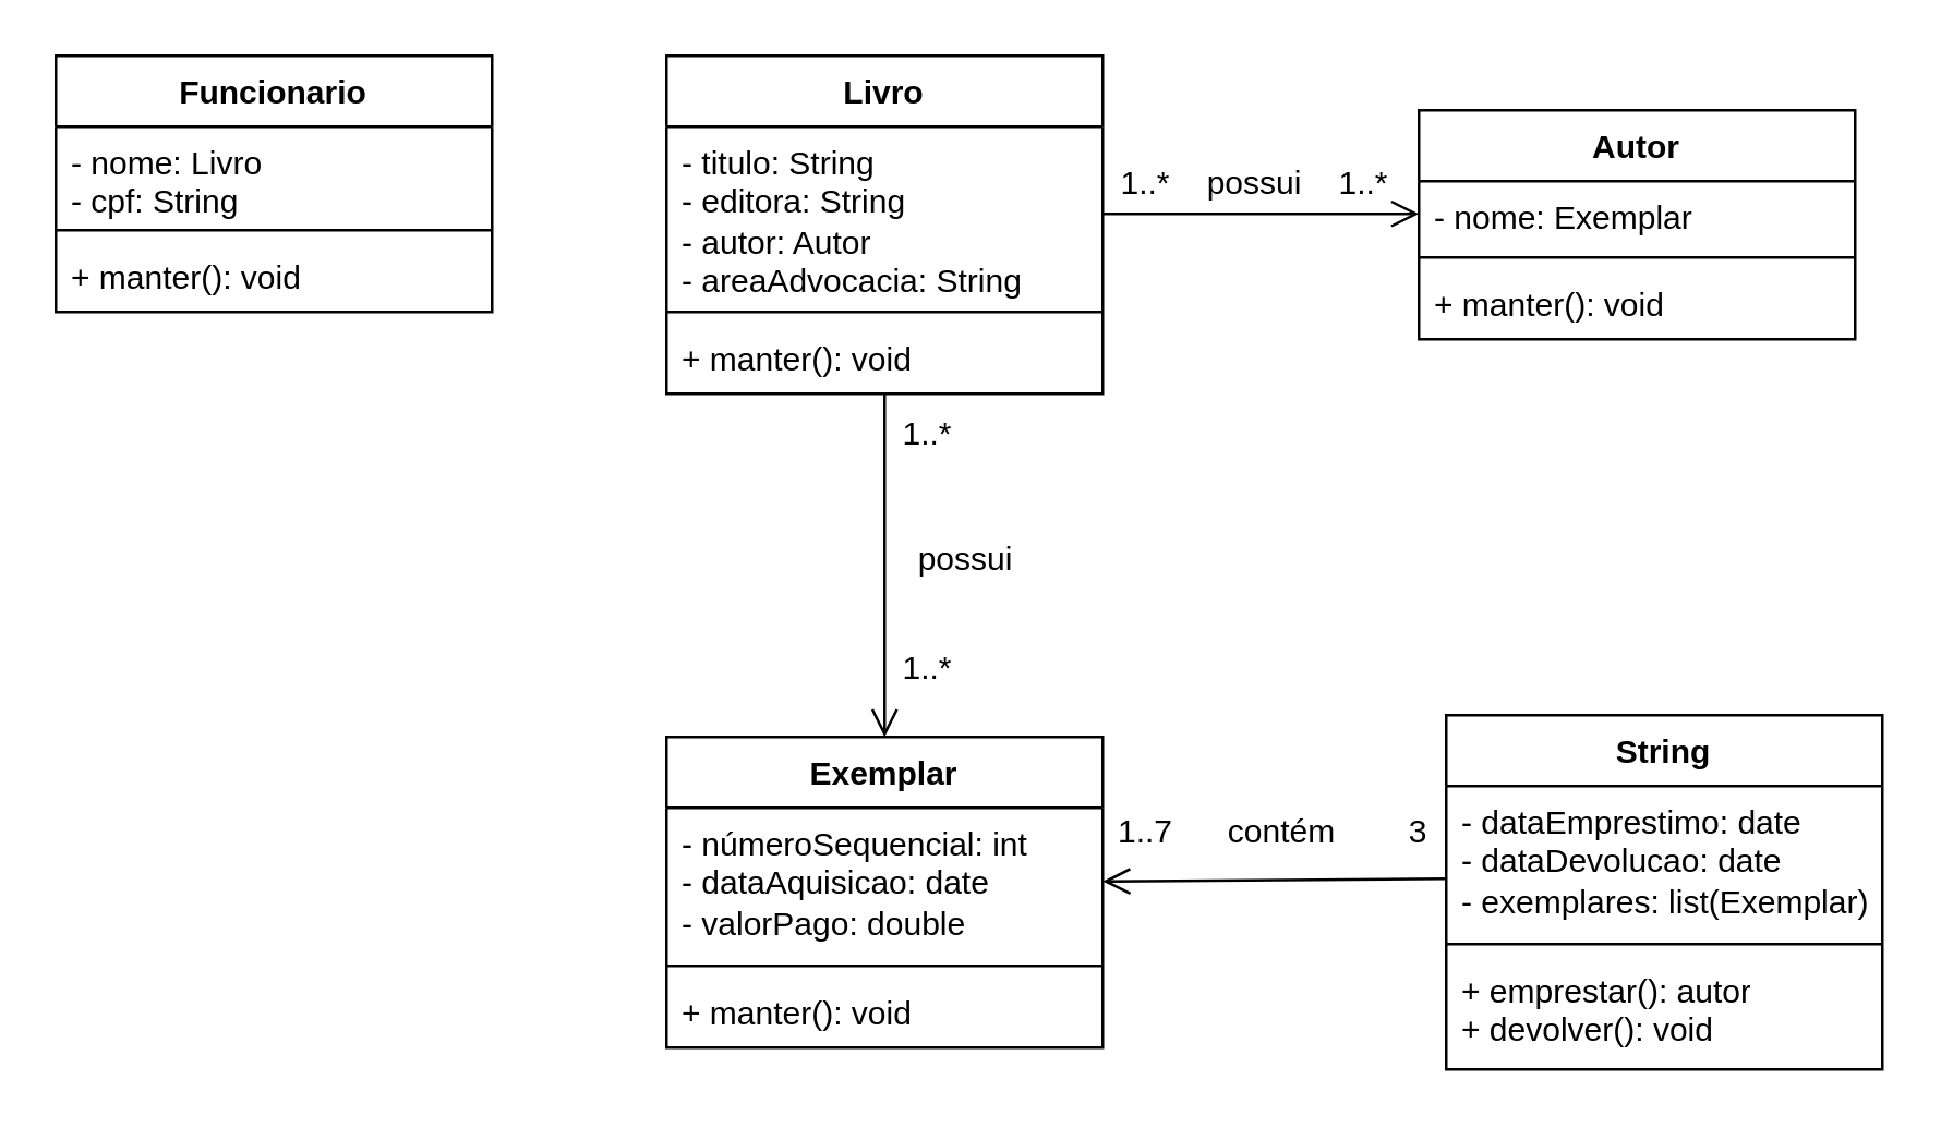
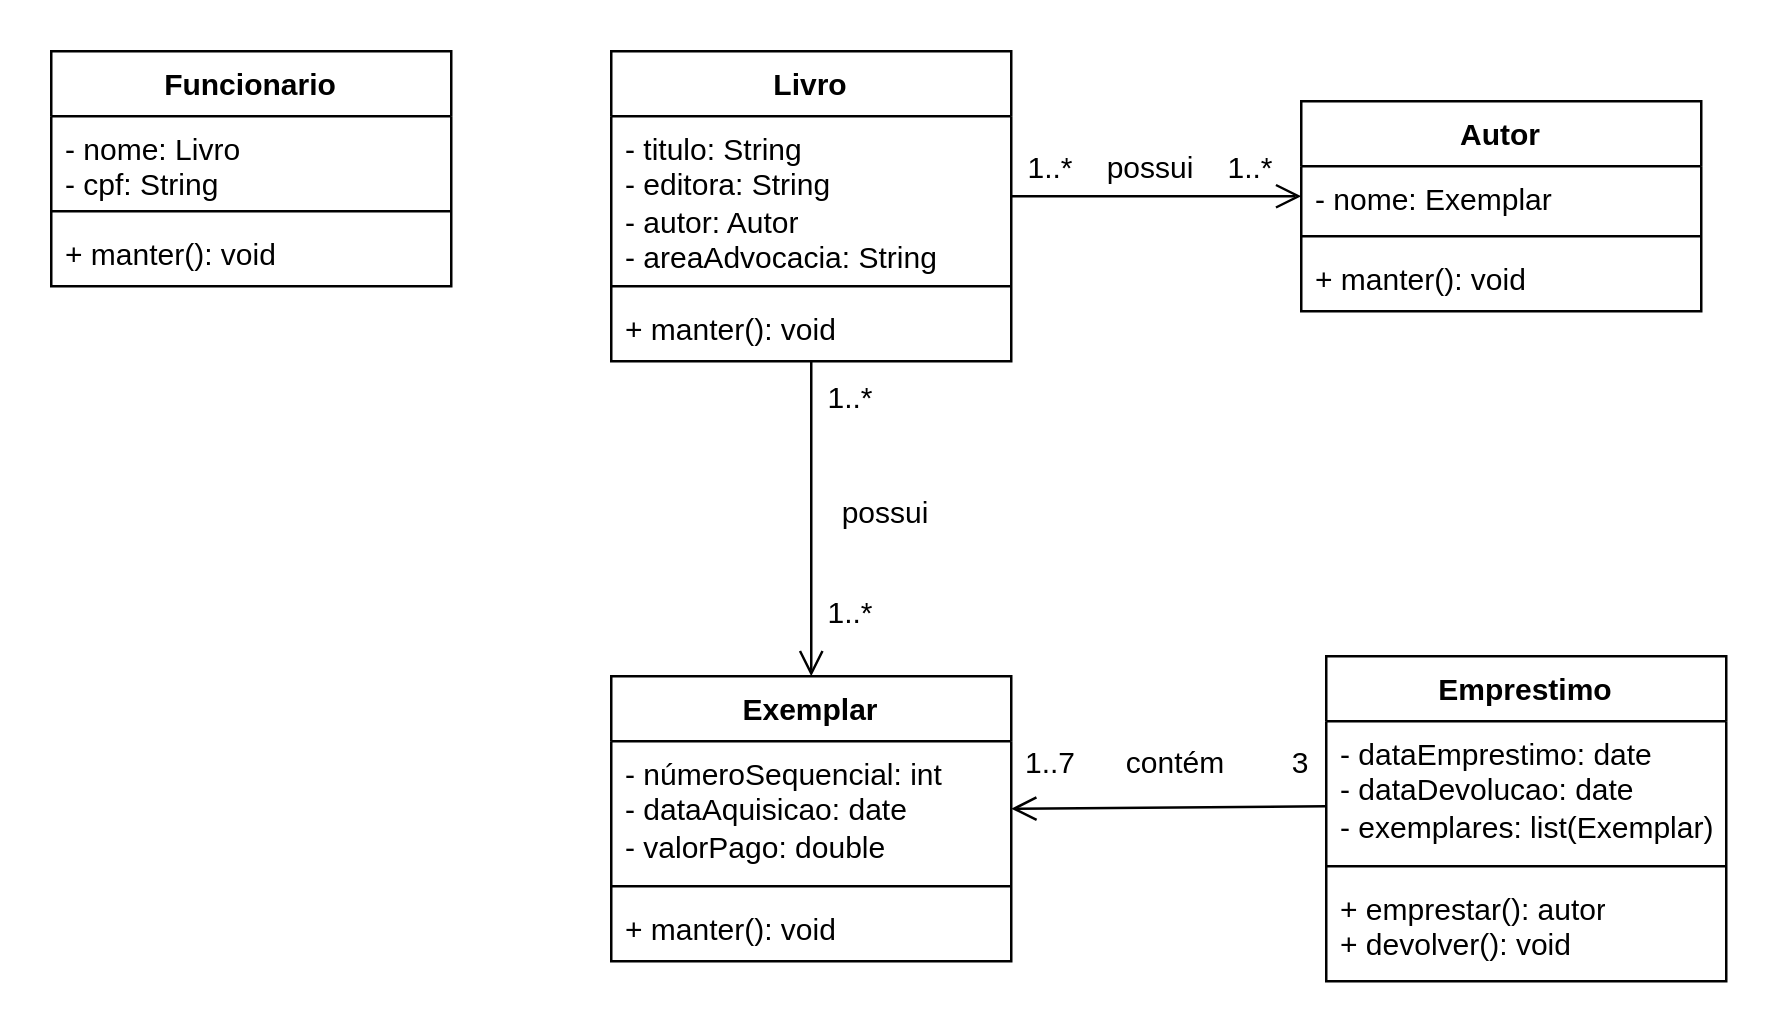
  <mxCell id="0" />
  <mxCell id="1" parent="0" />
  <mxCell id="2" value="Funcionario" style="swimlane;fontStyle=1;align=center;verticalAlign=top;childLayout=stackLayout;horizontal=1;startSize=26;horizontalStack=0;resizeParent=1;resizeParentMax=0;resizeLast=0;collapsible=1;marginBottom=0;whiteSpace=wrap;html=1;" vertex="1" parent="1"><mxGeometry x="20" y="20" width="160" height="94" as="geometry" /></mxCell>
  <mxCell id="3" value="- nome: Livro&lt;br&gt;- cpf: String&lt;br&gt;" style="text;strokeColor=none;fillColor=none;align=left;verticalAlign=top;spacingLeft=4;spacingRight=4;overflow=hidden;rotatable=0;points=[[0,0.5],[1,0.5]];portConstraint=eastwest;whiteSpace=wrap;html=1;" vertex="1" parent="2"><mxGeometry y="26" width="160" height="34" as="geometry" /></mxCell>
  <mxCell id="4" value="" style="line;strokeWidth=1;fillColor=none;align=left;verticalAlign=middle;spacingTop=-1;spacingLeft=3;spacingRight=3;rotatable=0;labelPosition=right;points=[];portConstraint=eastwest;strokeColor=inherit;" vertex="1" parent="2"><mxGeometry y="60" width="160" height="8" as="geometry" /></mxCell>
  <mxCell id="5" value="+ manter(): void" style="text;strokeColor=none;fillColor=none;align=left;verticalAlign=top;spacingLeft=4;spacingRight=4;overflow=hidden;rotatable=0;points=[[0,0.5],[1,0.5]];portConstraint=eastwest;whiteSpace=wrap;html=1;" vertex="1" parent="2"><mxGeometry y="68" width="160" height="26" as="geometry" /></mxCell>
  <mxCell id="6" value="Livro" style="swimlane;fontStyle=1;align=center;verticalAlign=top;childLayout=stackLayout;horizontal=1;startSize=26;horizontalStack=0;resizeParent=1;resizeParentMax=0;resizeLast=0;collapsible=1;marginBottom=0;whiteSpace=wrap;html=1;" vertex="1" parent="1"><mxGeometry x="244" y="20" width="160" height="124" as="geometry" /></mxCell>
  <mxCell id="7" value="- titulo: String&lt;br&gt;- editora: String&lt;br&gt;- autor: Autor&lt;br&gt;- areaAdvocacia: String" style="text;strokeColor=none;fillColor=none;align=left;verticalAlign=top;spacingLeft=4;spacingRight=4;overflow=hidden;rotatable=0;points=[[0,0.5],[1,0.5]];portConstraint=eastwest;whiteSpace=wrap;html=1;" vertex="1" parent="6"><mxGeometry y="26" width="160" height="64" as="geometry" /></mxCell>
  <mxCell id="8" value="" style="line;strokeWidth=1;fillColor=none;align=left;verticalAlign=middle;spacingTop=-1;spacingLeft=3;spacingRight=3;rotatable=0;labelPosition=right;points=[];portConstraint=eastwest;strokeColor=inherit;" vertex="1" parent="6"><mxGeometry y="90" width="160" height="8" as="geometry" /></mxCell>
  <mxCell id="9" value="+ manter(): void" style="text;strokeColor=none;fillColor=none;align=left;verticalAlign=top;spacingLeft=4;spacingRight=4;overflow=hidden;rotatable=0;points=[[0,0.5],[1,0.5]];portConstraint=eastwest;whiteSpace=wrap;html=1;" vertex="1" parent="6"><mxGeometry y="98" width="160" height="26" as="geometry" /></mxCell>
  <mxCell id="10" value="Autor" style="swimlane;fontStyle=1;align=center;verticalAlign=top;childLayout=stackLayout;horizontal=1;startSize=26;horizontalStack=0;resizeParent=1;resizeParentMax=0;resizeLast=0;collapsible=1;marginBottom=0;whiteSpace=wrap;html=1;" vertex="1" parent="1"><mxGeometry x="520" y="40" width="160" height="84" as="geometry" /></mxCell>
  <mxCell id="11" value="- nome: Exemplar" style="text;strokeColor=none;fillColor=none;align=left;verticalAlign=top;spacingLeft=4;spacingRight=4;overflow=hidden;rotatable=0;points=[[0,0.5],[1,0.5]];portConstraint=eastwest;whiteSpace=wrap;html=1;" vertex="1" parent="10"><mxGeometry y="26" width="160" height="24" as="geometry" /></mxCell>
  <mxCell id="12" value="" style="line;strokeWidth=1;fillColor=none;align=left;verticalAlign=middle;spacingTop=-1;spacingLeft=3;spacingRight=3;rotatable=0;labelPosition=right;points=[];portConstraint=eastwest;strokeColor=inherit;" vertex="1" parent="10"><mxGeometry y="50" width="160" height="8" as="geometry" /></mxCell>
  <mxCell id="13" value="+ manter(): void" style="text;strokeColor=none;fillColor=none;align=left;verticalAlign=top;spacingLeft=4;spacingRight=4;overflow=hidden;rotatable=0;points=[[0,0.5],[1,0.5]];portConstraint=eastwest;whiteSpace=wrap;html=1;" vertex="1" parent="10"><mxGeometry y="58" width="160" height="26" as="geometry" /></mxCell>
  <mxCell id="14" value="" style="endArrow=open;startArrow=none;endFill=0;startFill=0;endSize=8;html=1;verticalAlign=bottom;labelBackgroundColor=none;strokeWidth=1;rounded=0;exitX=1;exitY=0.5;exitDx=0;exitDy=0;entryX=0;entryY=0.5;entryDx=0;entryDy=0;" edge="1" parent="1" source="7" target="11"><mxGeometry width="160" relative="1" as="geometry"><mxPoint x="240" y="280" as="sourcePoint" /><mxPoint x="400" y="280" as="targetPoint" /></mxGeometry></mxCell>
  <mxCell id="15" value="possui" style="text;html=1;strokeColor=none;fillColor=none;align=center;verticalAlign=middle;whiteSpace=wrap;rounded=0;" vertex="1" parent="1"><mxGeometry x="430" y="52" width="60" height="30" as="geometry" /></mxCell>
  <mxCell id="16" value="1..*" style="text;html=1;strokeColor=none;fillColor=none;align=center;verticalAlign=middle;whiteSpace=wrap;rounded=0;" vertex="1" parent="1"><mxGeometry x="390" y="52" width="60" height="30" as="geometry" /></mxCell>
  <mxCell id="17" value="1..*" style="text;html=1;strokeColor=none;fillColor=none;align=center;verticalAlign=middle;whiteSpace=wrap;rounded=0;" vertex="1" parent="1"><mxGeometry x="470" y="52" width="60" height="30" as="geometry" /></mxCell>
  <mxCell id="18" value="Exemplar" style="swimlane;fontStyle=1;align=center;verticalAlign=top;childLayout=stackLayout;horizontal=1;startSize=26;horizontalStack=0;resizeParent=1;resizeParentMax=0;resizeLast=0;collapsible=1;marginBottom=0;whiteSpace=wrap;html=1;" vertex="1" parent="1"><mxGeometry x="244" y="270" width="160" height="114" as="geometry" /></mxCell>
  <mxCell id="19" value="- númeroSequencial: int&lt;br&gt;- dataAquisicao: date&lt;br&gt;- valorPago: double" style="text;strokeColor=none;fillColor=none;align=left;verticalAlign=top;spacingLeft=4;spacingRight=4;overflow=hidden;rotatable=0;points=[[0,0.5],[1,0.5]];portConstraint=eastwest;whiteSpace=wrap;html=1;" vertex="1" parent="18"><mxGeometry y="26" width="160" height="54" as="geometry" /></mxCell>
  <mxCell id="20" value="" style="line;strokeWidth=1;fillColor=none;align=left;verticalAlign=middle;spacingTop=-1;spacingLeft=3;spacingRight=3;rotatable=0;labelPosition=right;points=[];portConstraint=eastwest;strokeColor=inherit;" vertex="1" parent="18"><mxGeometry y="80" width="160" height="8" as="geometry" /></mxCell>
  <mxCell id="21" value="+ manter(): void" style="text;strokeColor=none;fillColor=none;align=left;verticalAlign=top;spacingLeft=4;spacingRight=4;overflow=hidden;rotatable=0;points=[[0,0.5],[1,0.5]];portConstraint=eastwest;whiteSpace=wrap;html=1;" vertex="1" parent="18"><mxGeometry y="88" width="160" height="26" as="geometry" /></mxCell>
  <mxCell id="22" value="" style="endArrow=open;startArrow=none;endFill=0;startFill=0;endSize=8;html=1;verticalAlign=bottom;labelBackgroundColor=none;strokeWidth=1;rounded=0;entryX=0.5;entryY=0;entryDx=0;entryDy=0;" edge="1" parent="1" source="9" target="18"><mxGeometry width="160" relative="1" as="geometry"><mxPoint x="270" y="210" as="sourcePoint" /><mxPoint x="404" y="210" as="targetPoint" /></mxGeometry></mxCell>
  <mxCell id="23" value="possui" style="text;html=1;strokeColor=none;fillColor=none;align=center;verticalAlign=middle;whiteSpace=wrap;rounded=0;" vertex="1" parent="1"><mxGeometry x="324" y="190" width="60" height="30" as="geometry" /></mxCell>
  <mxCell id="24" value="1..*" style="text;html=1;strokeColor=none;fillColor=none;align=center;verticalAlign=middle;whiteSpace=wrap;rounded=0;" vertex="1" parent="1"><mxGeometry x="310" y="144" width="60" height="30" as="geometry" /></mxCell>
  <mxCell id="25" value="1..*" style="text;html=1;strokeColor=none;fillColor=none;align=center;verticalAlign=middle;whiteSpace=wrap;rounded=0;" vertex="1" parent="1"><mxGeometry x="310" y="230" width="60" height="30" as="geometry" /></mxCell>
- <mxCell id="26" value="String" style="swimlane;fontStyle=1;align=center;verticalAlign=top;childLayout=stackLayout;horizontal=1;startSize=26;horizontalStack=0;resizeParent=1;resizeParentMax=0;resizeLast=0;collapsible=1;marginBottom=0;whiteSpace=wrap;html=1;" vertex="1" parent="1"><mxGeometry x="530" y="262" width="160" height="130" as="geometry" /></mxCell>
+ <mxCell id="26" value="Emprestimo" style="swimlane;fontStyle=1;align=center;verticalAlign=top;childLayout=stackLayout;horizontal=1;startSize=26;horizontalStack=0;resizeParent=1;resizeParentMax=0;resizeLast=0;collapsible=1;marginBottom=0;whiteSpace=wrap;html=1;" vertex="1" parent="1"><mxGeometry x="530" y="262" width="160" height="130" as="geometry" /></mxCell>
  <mxCell id="27" value="- dataEmprestimo: date&lt;br&gt;- dataDevolucao: date&lt;br&gt;- exemplares: list(Exemplar)" style="text;strokeColor=none;fillColor=none;align=left;verticalAlign=top;spacingLeft=4;spacingRight=4;overflow=hidden;rotatable=0;points=[[0,0.5],[1,0.5]];portConstraint=eastwest;whiteSpace=wrap;html=1;" vertex="1" parent="26"><mxGeometry y="26" width="160" height="54" as="geometry" /></mxCell>
  <mxCell id="28" value="" style="line;strokeWidth=1;fillColor=none;align=left;verticalAlign=middle;spacingTop=-1;spacingLeft=3;spacingRight=3;rotatable=0;labelPosition=right;points=[];portConstraint=eastwest;strokeColor=inherit;" vertex="1" parent="26"><mxGeometry y="80" width="160" height="8" as="geometry" /></mxCell>
  <mxCell id="29" value="+ emprestar(): autor&lt;br&gt;+ devolver(): void" style="text;strokeColor=none;fillColor=none;align=left;verticalAlign=top;spacingLeft=4;spacingRight=4;overflow=hidden;rotatable=0;points=[[0,0.5],[1,0.5]];portConstraint=eastwest;whiteSpace=wrap;html=1;" vertex="1" parent="26"><mxGeometry y="88" width="160" height="42" as="geometry" /></mxCell>
  <mxCell id="30" value="" style="endArrow=open;startArrow=none;endFill=0;startFill=0;endSize=8;html=1;verticalAlign=bottom;labelBackgroundColor=none;strokeWidth=1;rounded=0;exitX=0;exitY=0.63;exitDx=0;exitDy=0;entryX=1;entryY=0.5;entryDx=0;entryDy=0;exitPerimeter=0;" edge="1" parent="1" source="27" target="19"><mxGeometry width="160" relative="1" as="geometry"><mxPoint x="450" y="220" as="sourcePoint" /><mxPoint x="566" y="220" as="targetPoint" /></mxGeometry></mxCell>
  <mxCell id="31" value="contém" style="text;html=1;strokeColor=none;fillColor=none;align=center;verticalAlign=middle;whiteSpace=wrap;rounded=0;" vertex="1" parent="1"><mxGeometry x="440" y="290" width="60" height="30" as="geometry" /></mxCell>
  <mxCell id="32" value="1..7" style="text;html=1;strokeColor=none;fillColor=none;align=center;verticalAlign=middle;whiteSpace=wrap;rounded=0;" vertex="1" parent="1"><mxGeometry x="390" y="290" width="60" height="30" as="geometry" /></mxCell>
  <mxCell id="33" value="3" style="text;html=1;strokeColor=none;fillColor=none;align=center;verticalAlign=middle;whiteSpace=wrap;rounded=0;" vertex="1" parent="1"><mxGeometry x="490" y="290" width="60" height="30" as="geometry" /></mxCell>
